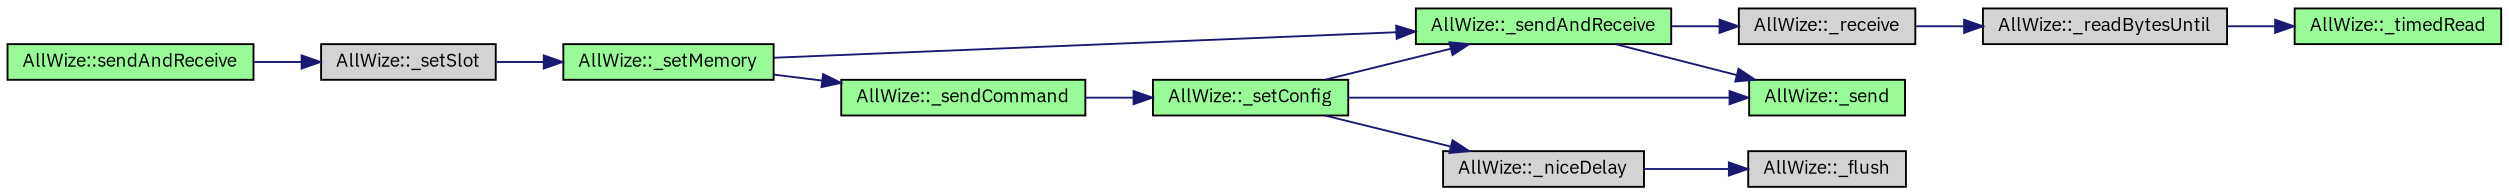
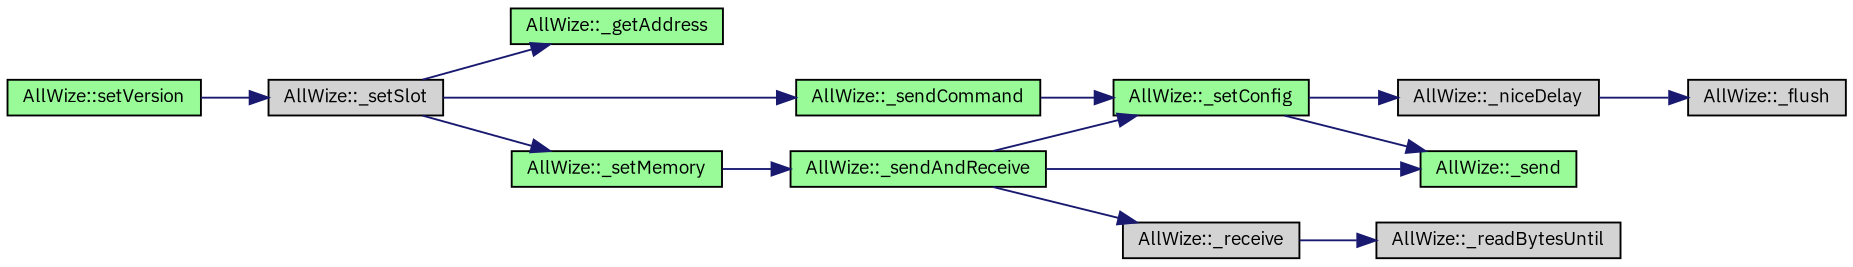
  digraph {
    fontname="IBM Plex Sans"
    rankdir=LR
    node [color=black fillcolor=palegreen fontname="IBM Plex Sans" fontsize=10 shape=record style=filled]
    edge [color=midnightblue fontname="IBM Plex Sans" fontsize=10 labelfontname=Helvetica labelfontsize=10 style=solid]
-   n1 [fontcolor=black height=0.2 label="AllWize::sendAndReceive" width=0.4]
+   n1 [fontcolor=black height=0.2 label="AllWize::setVersion" width=0.4]
    n2 [fillcolor=lightgrey height=0.2 label="AllWize::_setSlot" width=0.4]
+   n3 [height=0.2 label="AllWize::_getAddress" width=0.4]
    n4 [height=0.2 label="AllWize::_setMemory" width=0.4]
    n5 [height=0.2 label="AllWize::_sendCommand" width=0.4]
    n6 [height=0.2 label="AllWize::_sendAndReceive" width=0.4]
    n7 [height=0.2 label="AllWize::_setConfig" width=0.4]
    n8 [height=0.2 label="AllWize::_send" width=0.4]
    n9 [fillcolor=lightgrey height=0.2 label="AllWize::_niceDelay" width=0.4]
    n10 [fillcolor=lightgrey height=0.2 label="AllWize::_receive" width=0.4]
    n11 [fillcolor=lightgrey height=0.2 label="AllWize::_flush" width=0.4]
    n12 [fillcolor=lightgrey height=0.2 label="AllWize::_readBytesUntil" width=0.4]
-   n13 [height=0.2 label="AllWize::_timedRead" width=0.4]
    n1 -> n2
+   n2 -> n3
    n2 -> n4
-   n4 -> n5
+   n2 -> n5
    n4 -> n6
    n5 -> n7
    n6 -> n8
    n6 -> n10
-   n7 -> n6
+   n6 -> n7
    n7 -> n8
    n7 -> n9
    n9 -> n11
    n10 -> n12
-   n12 -> n13
  }
